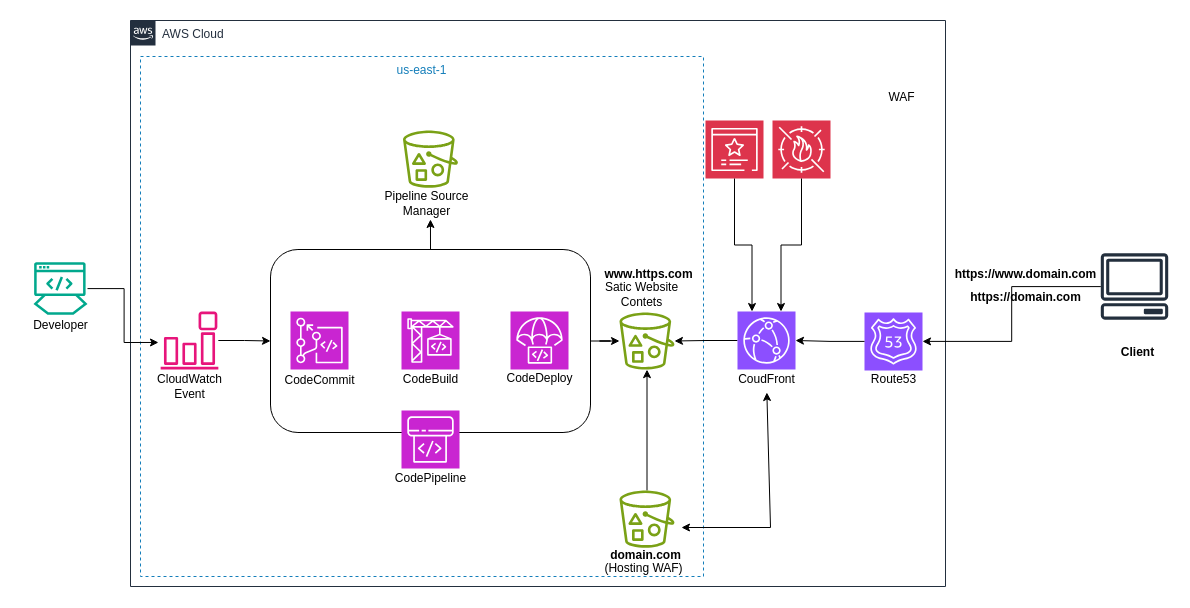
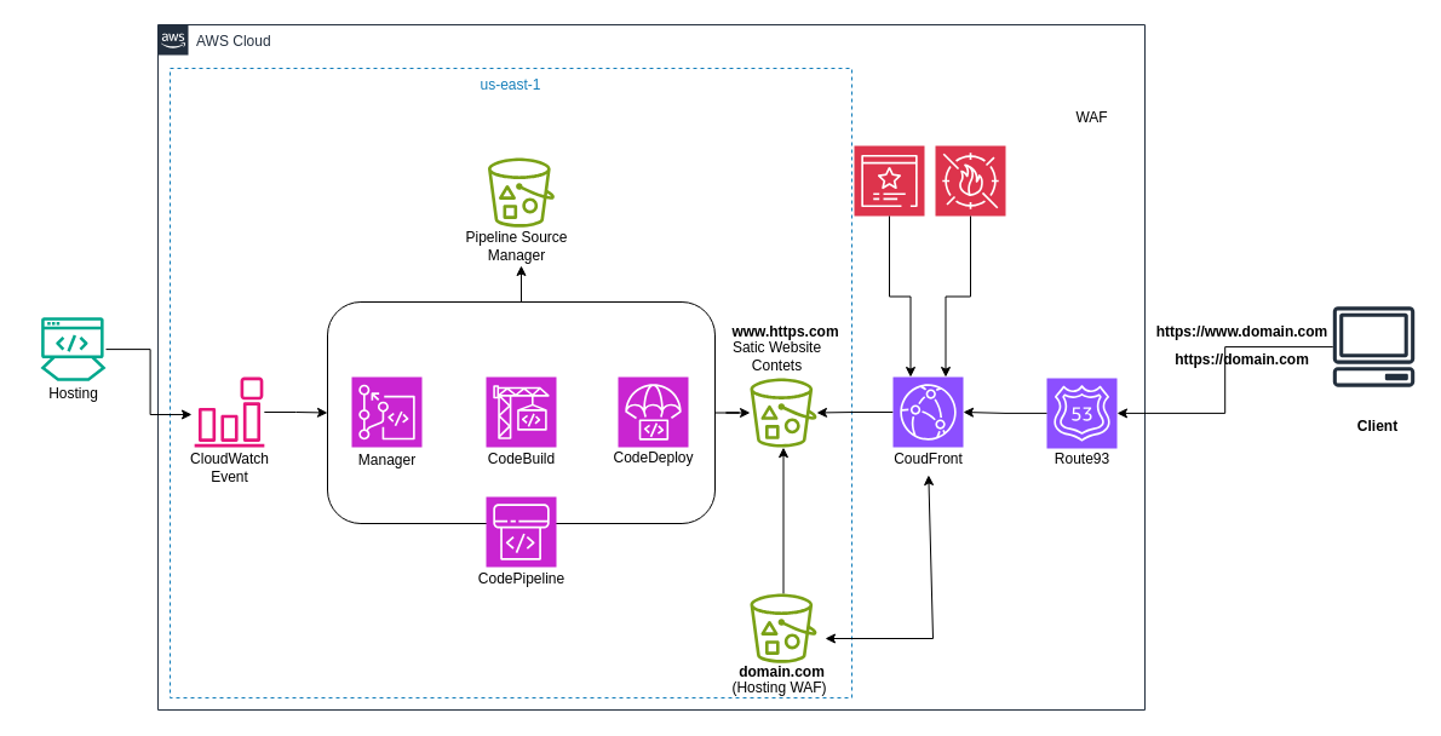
  <mxCell id="0" />
  <mxCell id="1" parent="0" />
  <mxCell id="2" value="AWS Cloud" style="points=[[0,0],[0.25,0],[0.5,0],[0.75,0],[1,0],[1,0.25],[1,0.5],[1,0.75],[1,1],[0.75,1],[0.5,1],[0.25,1],[0,1],[0,0.75],[0,0.5],[0,0.25]];outlineConnect=0;gradientColor=none;html=1;whiteSpace=wrap;fontSize=12;fontStyle=0;container=1;pointerEvents=0;collapsible=0;recursiveResize=0;shape=mxgraph.aws4.group;grIcon=mxgraph.aws4.group_aws_cloud_alt;strokeColor=#232F3E;fillColor=none;verticalAlign=top;align=left;spacingLeft=30;fontColor=#232F3E;dashed=0;" vertex="1" parent="1"><mxGeometry x="130" y="20" width="815" height="566" as="geometry" /></mxCell>
  <mxCell id="3" value="us-east-1" style="fillColor=none;strokeColor=#147EBA;dashed=1;verticalAlign=top;fontStyle=0;fontColor=#147EBA;whiteSpace=wrap;html=1;" vertex="1" parent="2"><mxGeometry x="10" y="36" width="563" height="520" as="geometry" /></mxCell>
  <mxCell id="4" style="edgeStyle=orthogonalEdgeStyle;rounded=0;orthogonalLoop=1;jettySize=auto;html=1;" edge="1" parent="2" source="5" target="7"><mxGeometry relative="1" as="geometry" /></mxCell>
  <mxCell id="5" value="" style="sketch=0;outlineConnect=0;fontColor=#232F3E;gradientColor=none;fillColor=#E7157B;strokeColor=none;dashed=0;verticalLabelPosition=bottom;verticalAlign=top;align=center;html=1;fontSize=12;fontStyle=0;aspect=fixed;pointerEvents=1;shape=mxgraph.aws4.event_event_based;" vertex="1" parent="2"><mxGeometry x="30" y="291" width="58" height="58" as="geometry" /></mxCell>
  <mxCell id="6" style="edgeStyle=orthogonalEdgeStyle;rounded=0;orthogonalLoop=1;jettySize=auto;html=1;exitX=1;exitY=0.5;exitDx=0;exitDy=0;" edge="1" parent="2" source="7" target="16"><mxGeometry relative="1" as="geometry" /></mxCell>
  <mxCell id="7" value="" style="rounded=1;whiteSpace=wrap;html=1;" vertex="1" parent="2"><mxGeometry x="140" y="229" width="320" height="183" as="geometry" /></mxCell>
  <mxCell id="8" value="" style="sketch=0;points=[[0,0,0],[0.25,0,0],[0.5,0,0],[0.75,0,0],[1,0,0],[0,1,0],[0.25,1,0],[0.5,1,0],[0.75,1,0],[1,1,0],[0,0.25,0],[0,0.5,0],[0,0.75,0],[1,0.25,0],[1,0.5,0],[1,0.75,0]];outlineConnect=0;fontColor=#232F3E;fillColor=#C925D1;strokeColor=#ffffff;dashed=0;verticalLabelPosition=bottom;verticalAlign=top;align=center;html=1;fontSize=12;fontStyle=0;aspect=fixed;shape=mxgraph.aws4.resourceIcon;resIcon=mxgraph.aws4.codebuild;" vertex="1" parent="2"><mxGeometry x="271" y="291" width="58" height="58" as="geometry" /></mxCell>
  <mxCell id="9" value="" style="sketch=0;points=[[0,0,0],[0.25,0,0],[0.5,0,0],[0.75,0,0],[1,0,0],[0,1,0],[0.25,1,0],[0.5,1,0],[0.75,1,0],[1,1,0],[0,0.25,0],[0,0.5,0],[0,0.75,0],[1,0.25,0],[1,0.5,0],[1,0.75,0]];outlineConnect=0;fontColor=#232F3E;fillColor=#C925D1;strokeColor=#ffffff;dashed=0;verticalLabelPosition=bottom;verticalAlign=top;align=center;html=1;fontSize=12;fontStyle=0;aspect=fixed;shape=mxgraph.aws4.resourceIcon;resIcon=mxgraph.aws4.codecommit;" vertex="1" parent="2"><mxGeometry x="160" y="291" width="58" height="58" as="geometry" /></mxCell>
  <mxCell id="10" value="" style="sketch=0;points=[[0,0,0],[0.25,0,0],[0.5,0,0],[0.75,0,0],[1,0,0],[0,1,0],[0.25,1,0],[0.5,1,0],[0.75,1,0],[1,1,0],[0,0.25,0],[0,0.5,0],[0,0.75,0],[1,0.25,0],[1,0.5,0],[1,0.75,0]];outlineConnect=0;fontColor=#232F3E;fillColor=#C925D1;strokeColor=#ffffff;dashed=0;verticalLabelPosition=bottom;verticalAlign=top;align=center;html=1;fontSize=12;fontStyle=0;aspect=fixed;shape=mxgraph.aws4.resourceIcon;resIcon=mxgraph.aws4.codedeploy;" vertex="1" parent="2"><mxGeometry x="380" y="291" width="58" height="58" as="geometry" /></mxCell>
  <mxCell id="11" value="" style="sketch=0;points=[[0,0,0],[0.25,0,0],[0.5,0,0],[0.75,0,0],[1,0,0],[0,1,0],[0.25,1,0],[0.5,1,0],[0.75,1,0],[1,1,0],[0,0.25,0],[0,0.5,0],[0,0.75,0],[1,0.25,0],[1,0.5,0],[1,0.75,0]];outlineConnect=0;fontColor=#232F3E;fillColor=#C925D1;strokeColor=#ffffff;dashed=0;verticalLabelPosition=bottom;verticalAlign=top;align=center;html=1;fontSize=12;fontStyle=0;aspect=fixed;shape=mxgraph.aws4.resourceIcon;resIcon=mxgraph.aws4.codepipeline;" vertex="1" parent="2"><mxGeometry x="271" y="390" width="58" height="58" as="geometry" /></mxCell>
  <mxCell id="12" style="edgeStyle=orthogonalEdgeStyle;rounded=0;orthogonalLoop=1;jettySize=auto;html=1;exitX=0;exitY=0.5;exitDx=0;exitDy=0;exitPerimeter=0;" edge="1" parent="2" source="13" target="16"><mxGeometry relative="1" as="geometry" /></mxCell>
  <mxCell id="13" value="" style="sketch=0;points=[[0,0,0],[0.25,0,0],[0.5,0,0],[0.75,0,0],[1,0,0],[0,1,0],[0.25,1,0],[0.5,1,0],[0.75,1,0],[1,1,0],[0,0.25,0],[0,0.5,0],[0,0.75,0],[1,0.25,0],[1,0.5,0],[1,0.75,0]];outlineConnect=0;fontColor=#232F3E;fillColor=#8C4FFF;strokeColor=#ffffff;dashed=0;verticalLabelPosition=bottom;verticalAlign=top;align=center;html=1;fontSize=12;fontStyle=0;aspect=fixed;shape=mxgraph.aws4.resourceIcon;resIcon=mxgraph.aws4.cloudfront;" vertex="1" parent="2"><mxGeometry x="607" y="291" width="58" height="58" as="geometry" /></mxCell>
  <mxCell id="14" value="" style="sketch=0;points=[[0,0,0],[0.25,0,0],[0.5,0,0],[0.75,0,0],[1,0,0],[0,1,0],[0.25,1,0],[0.5,1,0],[0.75,1,0],[1,1,0],[0,0.25,0],[0,0.5,0],[0,0.75,0],[1,0.25,0],[1,0.5,0],[1,0.75,0]];outlineConnect=0;fontColor=#232F3E;fillColor=#8C4FFF;strokeColor=#ffffff;dashed=0;verticalLabelPosition=bottom;verticalAlign=top;align=center;html=1;fontSize=12;fontStyle=0;aspect=fixed;shape=mxgraph.aws4.resourceIcon;resIcon=mxgraph.aws4.route_53;" vertex="1" parent="2"><mxGeometry x="734" y="291.9" width="58" height="58" as="geometry" /></mxCell>
  <mxCell id="15" value="" style="sketch=0;outlineConnect=0;fontColor=#232F3E;gradientColor=none;fillColor=#7AA116;strokeColor=none;dashed=0;verticalLabelPosition=bottom;verticalAlign=top;align=center;html=1;fontSize=12;fontStyle=0;aspect=fixed;pointerEvents=1;shape=mxgraph.aws4.bucket_with_objects;" vertex="1" parent="2"><mxGeometry x="272.5" y="110" width="55" height="57.2" as="geometry" /></mxCell>
  <mxCell id="16" value="" style="sketch=0;outlineConnect=0;fontColor=#232F3E;gradientColor=none;fillColor=#7AA116;strokeColor=none;dashed=0;verticalLabelPosition=bottom;verticalAlign=top;align=center;html=1;fontSize=12;fontStyle=0;aspect=fixed;pointerEvents=1;shape=mxgraph.aws4.bucket_with_objects;" vertex="1" parent="2"><mxGeometry x="489" y="291.9" width="55" height="57.2" as="geometry" /></mxCell>
  <mxCell id="17" style="edgeStyle=orthogonalEdgeStyle;rounded=0;orthogonalLoop=1;jettySize=auto;html=1;" edge="1" parent="2" source="18" target="16"><mxGeometry relative="1" as="geometry" /></mxCell>
  <mxCell id="18" value="" style="sketch=0;outlineConnect=0;fontColor=#232F3E;gradientColor=none;fillColor=#7AA116;strokeColor=none;dashed=0;verticalLabelPosition=bottom;verticalAlign=top;align=center;html=1;fontSize=12;fontStyle=0;aspect=fixed;pointerEvents=1;shape=mxgraph.aws4.bucket_with_objects;" vertex="1" parent="2"><mxGeometry x="489" y="470" width="55" height="57.2" as="geometry" /></mxCell>
  <mxCell id="19" value="" style="sketch=0;points=[[0,0,0],[0.25,0,0],[0.5,0,0],[0.75,0,0],[1,0,0],[0,1,0],[0.25,1,0],[0.5,1,0],[0.75,1,0],[1,1,0],[0,0.25,0],[0,0.5,0],[0,0.75,0],[1,0.25,0],[1,0.5,0],[1,0.75,0]];outlineConnect=0;fontColor=#232F3E;fillColor=#DD344C;strokeColor=#ffffff;dashed=0;verticalLabelPosition=bottom;verticalAlign=top;align=center;html=1;fontSize=12;fontStyle=0;aspect=fixed;shape=mxgraph.aws4.resourceIcon;resIcon=mxgraph.aws4.certificate_manager_3;" vertex="1" parent="2"><mxGeometry x="575" y="100" width="58" height="58" as="geometry" /></mxCell>
  <mxCell id="20" value="" style="sketch=0;points=[[0,0,0],[0.25,0,0],[0.5,0,0],[0.75,0,0],[1,0,0],[0,1,0],[0.25,1,0],[0.5,1,0],[0.75,1,0],[1,1,0],[0,0.25,0],[0,0.5,0],[0,0.75,0],[1,0.25,0],[1,0.5,0],[1,0.75,0]];outlineConnect=0;fontColor=#232F3E;fillColor=#DD344C;strokeColor=#ffffff;dashed=0;verticalLabelPosition=bottom;verticalAlign=top;align=center;html=1;fontSize=12;fontStyle=0;aspect=fixed;shape=mxgraph.aws4.resourceIcon;resIcon=mxgraph.aws4.waf;" vertex="1" parent="2"><mxGeometry x="642" y="100" width="58" height="58" as="geometry" /></mxCell>
  <mxCell id="21" value="CloudWatch&lt;div&gt;Event&lt;/div&gt;" style="text;html=1;align=center;verticalAlign=middle;resizable=0;points=[];autosize=1;strokeColor=none;fillColor=none;" vertex="1" parent="2"><mxGeometry x="14" y="346.1" width="90" height="40" as="geometry" /></mxCell>
- <mxCell id="22" value="CodeCommit" style="text;html=1;align=center;verticalAlign=middle;resizable=0;points=[];autosize=1;strokeColor=none;fillColor=none;" vertex="1" parent="2"><mxGeometry x="145" y="347" width="88" height="26" as="geometry" /></mxCell>
+ <mxCell id="22" value="Manager" style="text;html=1;align=center;verticalAlign=middle;resizable=0;points=[];autosize=1;strokeColor=none;fillColor=none;" vertex="1" parent="2"><mxGeometry x="145" y="347" width="88" height="26" as="geometry" /></mxCell>
  <mxCell id="23" value="CodeBuild" style="text;html=1;align=center;verticalAlign=middle;resizable=0;points=[];autosize=1;strokeColor=none;fillColor=none;" vertex="1" parent="2"><mxGeometry x="263.5" y="346" width="73" height="26" as="geometry" /></mxCell>
  <mxCell id="24" value="CodeDeploy" style="text;html=1;align=center;verticalAlign=middle;resizable=0;points=[];autosize=1;strokeColor=none;fillColor=none;" vertex="1" parent="2"><mxGeometry x="367" y="345" width="84" height="26" as="geometry" /></mxCell>
  <mxCell id="25" value="CodePipeline" style="text;html=1;align=center;verticalAlign=middle;resizable=0;points=[];autosize=1;strokeColor=none;fillColor=none;" vertex="1" parent="2"><mxGeometry x="255.5" y="445" width="89" height="26" as="geometry" /></mxCell>
  <mxCell id="26" value="Pipeline Source&lt;div&gt;Manager&lt;/div&gt;" style="text;html=1;align=center;verticalAlign=middle;resizable=0;points=[];autosize=1;strokeColor=none;fillColor=none;" vertex="1" parent="2"><mxGeometry x="245" y="162" width="102" height="41" as="geometry" /></mxCell>
  <mxCell id="27" value="Satic Website&lt;div&gt;Contets&lt;/div&gt;" style="text;html=1;align=center;verticalAlign=middle;resizable=0;points=[];autosize=1;strokeColor=none;fillColor=none;" vertex="1" parent="2"><mxGeometry x="465" y="253" width="91" height="41" as="geometry" /></mxCell>
  <mxCell id="28" value="&lt;b&gt;www.https.com&lt;/b&gt;" style="text;html=1;align=center;verticalAlign=middle;resizable=0;points=[];autosize=1;strokeColor=none;fillColor=none;" vertex="1" parent="2"><mxGeometry x="457.5" y="241" width="120" height="26" as="geometry" /></mxCell>
  <mxCell id="29" value="(Hosting WAF)" style="text;html=1;align=center;verticalAlign=middle;resizable=0;points=[];autosize=1;strokeColor=none;fillColor=none;" vertex="1" parent="2"><mxGeometry x="449.5" y="535" width="126" height="26" as="geometry" /></mxCell>
  <mxCell id="30" value="&lt;b&gt;domain.com&lt;/b&gt;" style="text;html=1;align=center;verticalAlign=middle;resizable=0;points=[];autosize=1;strokeColor=none;fillColor=none;" vertex="1" parent="2"><mxGeometry x="470" y="522" width="89" height="26" as="geometry" /></mxCell>
  <mxCell id="31" value="CoudFront" style="text;html=1;align=center;verticalAlign=middle;resizable=0;points=[];autosize=1;strokeColor=none;fillColor=none;" vertex="1" parent="2"><mxGeometry x="598.5" y="346" width="75" height="26" as="geometry" /></mxCell>
- <mxCell id="32" value="Route53" style="text;html=1;align=center;verticalAlign=middle;resizable=0;points=[];autosize=1;strokeColor=none;fillColor=none;" vertex="1" parent="2"><mxGeometry x="731.5" y="346" width="63" height="26" as="geometry" /></mxCell>
+ <mxCell id="32" value="Route93" style="text;html=1;align=center;verticalAlign=middle;resizable=0;points=[];autosize=1;strokeColor=none;fillColor=none;" vertex="1" parent="2"><mxGeometry x="731.5" y="346" width="63" height="26" as="geometry" /></mxCell>
  <mxCell id="33" value="WAF" style="text;html=1;align=center;verticalAlign=middle;resizable=0;points=[];autosize=1;strokeColor=none;fillColor=none;" vertex="1" parent="2"><mxGeometry x="749" y="64" width="44" height="26" as="geometry" /></mxCell>
  <mxCell id="34" style="edgeStyle=orthogonalEdgeStyle;rounded=0;orthogonalLoop=1;jettySize=auto;html=1;exitX=0.5;exitY=1;exitDx=0;exitDy=0;exitPerimeter=0;entryX=0.25;entryY=0;entryDx=0;entryDy=0;entryPerimeter=0;" edge="1" parent="2" source="19" target="13"><mxGeometry relative="1" as="geometry" /></mxCell>
  <mxCell id="35" style="edgeStyle=orthogonalEdgeStyle;rounded=0;orthogonalLoop=1;jettySize=auto;html=1;exitX=0.5;exitY=1;exitDx=0;exitDy=0;exitPerimeter=0;entryX=0.75;entryY=0;entryDx=0;entryDy=0;entryPerimeter=0;" edge="1" parent="2" source="20" target="13"><mxGeometry relative="1" as="geometry" /></mxCell>
  <mxCell id="36" value="" style="endArrow=classic;startArrow=classic;html=1;rounded=0;exitX=1.127;exitY=0.647;exitDx=0;exitDy=0;exitPerimeter=0;" edge="1" parent="2" source="18" target="31"><mxGeometry width="50" height="50" relative="1" as="geometry"><mxPoint x="448" y="386" as="sourcePoint" /><mxPoint x="498" y="336" as="targetPoint" /><Array as="points"><mxPoint x="640" y="507" /></Array></mxGeometry></mxCell>
  <mxCell id="37" style="edgeStyle=orthogonalEdgeStyle;rounded=0;orthogonalLoop=1;jettySize=auto;html=1;exitX=0;exitY=0.5;exitDx=0;exitDy=0;exitPerimeter=0;entryX=1;entryY=0.5;entryDx=0;entryDy=0;entryPerimeter=0;" edge="1" parent="2" source="14" target="13"><mxGeometry relative="1" as="geometry" /></mxCell>
  <mxCell id="38" style="edgeStyle=orthogonalEdgeStyle;rounded=0;orthogonalLoop=1;jettySize=auto;html=1;exitX=0.5;exitY=0;exitDx=0;exitDy=0;entryX=0.539;entryY=0.902;entryDx=0;entryDy=0;entryPerimeter=0;" edge="1" parent="2" source="7" target="26"><mxGeometry relative="1" as="geometry" /></mxCell>
  <mxCell id="39" value="" style="sketch=0;outlineConnect=0;fontColor=#232F3E;gradientColor=none;fillColor=#01A88D;strokeColor=none;dashed=0;verticalLabelPosition=bottom;verticalAlign=top;align=center;html=1;fontSize=12;fontStyle=0;aspect=fixed;shape=mxgraph.aws4.mainframe_modernization_developer;" vertex="1" parent="1"><mxGeometry x="33" y="261" width="54" height="54" as="geometry" /></mxCell>
- <mxCell id="40" value="Developer" style="text;html=1;align=center;verticalAlign=middle;resizable=0;points=[];autosize=1;strokeColor=none;fillColor=none;" vertex="1" parent="1"><mxGeometry y="310" width="80" height="30" as="geometry" x="20" /></mxCell>
+ <mxCell id="40" value="Hosting" style="text;html=1;align=center;verticalAlign=middle;resizable=0;points=[];autosize=1;strokeColor=none;fillColor=none;" vertex="1" parent="1"><mxGeometry y="310" width="80" height="30" as="geometry" x="20" /></mxCell>
  <mxCell id="41" value="" style="sketch=0;outlineConnect=0;fontColor=#232F3E;gradientColor=none;fillColor=#232F3D;strokeColor=none;dashed=0;verticalLabelPosition=bottom;verticalAlign=top;align=center;html=1;fontSize=12;fontStyle=0;aspect=fixed;pointerEvents=1;shape=mxgraph.aws4.client;" vertex="1" parent="1"><mxGeometry x="1100" y="252.87" width="68" height="66.26" as="geometry" /></mxCell>
  <mxCell id="42" style="edgeStyle=orthogonalEdgeStyle;rounded=0;orthogonalLoop=1;jettySize=auto;html=1;entryX=1;entryY=0.5;entryDx=0;entryDy=0;entryPerimeter=0;" edge="1" parent="1" source="41" target="14"><mxGeometry relative="1" as="geometry" /></mxCell>
  <mxCell id="43" style="edgeStyle=orthogonalEdgeStyle;rounded=0;orthogonalLoop=1;jettySize=auto;html=1;entryX=-0.038;entryY=0.534;entryDx=0;entryDy=0;entryPerimeter=0;" edge="1" parent="1" source="39" target="5"><mxGeometry relative="1" as="geometry" /></mxCell>
  <mxCell id="44" value="&lt;b&gt;https://www.domain.com&lt;/b&gt;" style="text;html=1;align=center;verticalAlign=middle;resizable=0;points=[];autosize=1;strokeColor=none;fillColor=none;" vertex="1" parent="1"><mxGeometry x="945" y="261" width="160" height="26" as="geometry" /></mxCell>
  <mxCell id="45" value="&lt;b&gt;https://domain.com&lt;/b&gt;" style="text;html=1;align=center;verticalAlign=middle;resizable=0;points=[];autosize=1;strokeColor=none;fillColor=none;" vertex="1" parent="1"><mxGeometry x="960.5" y="284" width="129" height="26" as="geometry" /></mxCell>
  <mxCell id="46" value="&lt;b&gt;Client&lt;/b&gt;" style="text;html=1;align=center;verticalAlign=middle;resizable=0;points=[];autosize=1;strokeColor=none;fillColor=none;" vertex="1" parent="1"><mxGeometry x="1111" y="339.13" width="51" height="26" as="geometry" /></mxCell>
